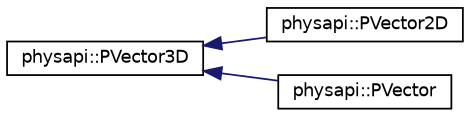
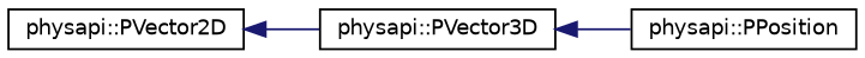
  digraph {
    rankdir=LR
    node [color=black fillcolor=white fontname=Helvetica fontsize=10 shape=record style=filled]
    edge [color=midnightblue dir=back fontname=Helvetica fontsize=10 labelfontname=Helvetica labelfontsize=10 style=solid]
    n1 [height=0.2 label="physapi::PVector2D" width=0.4]
    n2 [height=0.2 label="physapi::PVector3D" width=0.4]
-   n3 [height=0.2 label="physapi::PVector" width=0.4]
-   n2 -> n1
+   n3 [height=0.2 label="physapi::PPosition" width=0.4]
+   n1 -> n2
    n2 -> n3
  }
